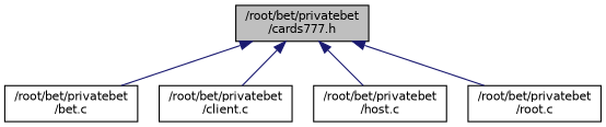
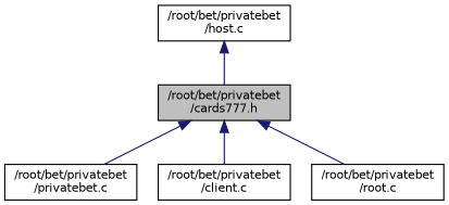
  digraph {
    node [color=black fillcolor=white fontname=Helvetica fontsize=10 shape=record style=filled]
    edge [color=midnightblue dir=back fontname=Helvetica fontsize=10 labelfontname=Helvetica labelfontsize=10 style=solid]
    n1 [fillcolor=grey75 fontcolor=black height=0.2 label="/root/bet/privatebet\l/cards777.h" width=0.4]
-   n2 [height=0.2 label="/root/bet/privatebet\l/bet.c" width=0.4]
+   n2 [height=0.2 label="/root/bet/privatebet\l/privatebet.c" width=0.4]
    n3 [height=0.2 label="/root/bet/privatebet\l/client.c" width=0.4]
    n4 [height=0.2 label="/root/bet/privatebet\l/host.c" width=0.4]
    n5 [height=0.2 label="/root/bet/privatebet\l/root.c" width=0.4]
    n1 -> n2
    n1 -> n3
-   n1 -> n4
+   n4 -> n1
    n1 -> n5
  }
